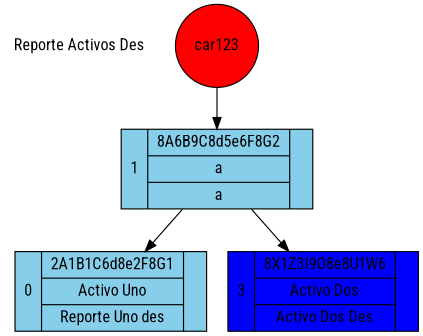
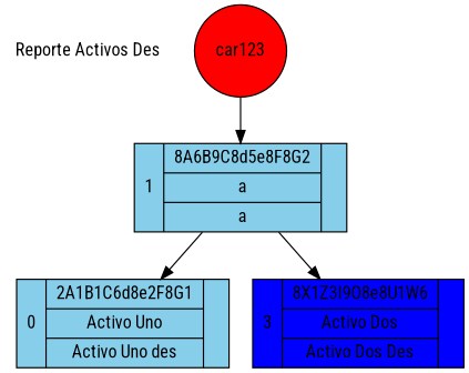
  digraph {
    fontname="Roboto Condensed"
    node [fontname="Roboto Condensed" shape=record fillcolor=skyblue style=filled]
    edge [fontname="Roboto Condensed"]
    n1 [label="Reporte Activos Des" shape=plaintext fillcolor="" style=""]
    n2 [fillcolor=red label=car123 shape=circle]
-   n3 [label="1|{8A6B9C8d5e6F8G2|a|a}|"]
-   n4 [label="0|{2A1B1C6d8e2F8G1|Activo Uno|Reporte Uno des}|"]
+   n3 [label="1|{8A6B9C8d5e8F8G2|a|a}|"]
+   n4 [label="0|{2A1B1C6d8e2F8G1|Activo Uno|Activo Uno des}|"]
    n5 [fillcolor=blue label="3|{8X1Z3I9O8e8U1W6|Activo Dos|Activo Dos Des}|"]
    n2 -> n3
    n3 -> n4
    n3 -> n5
  }
